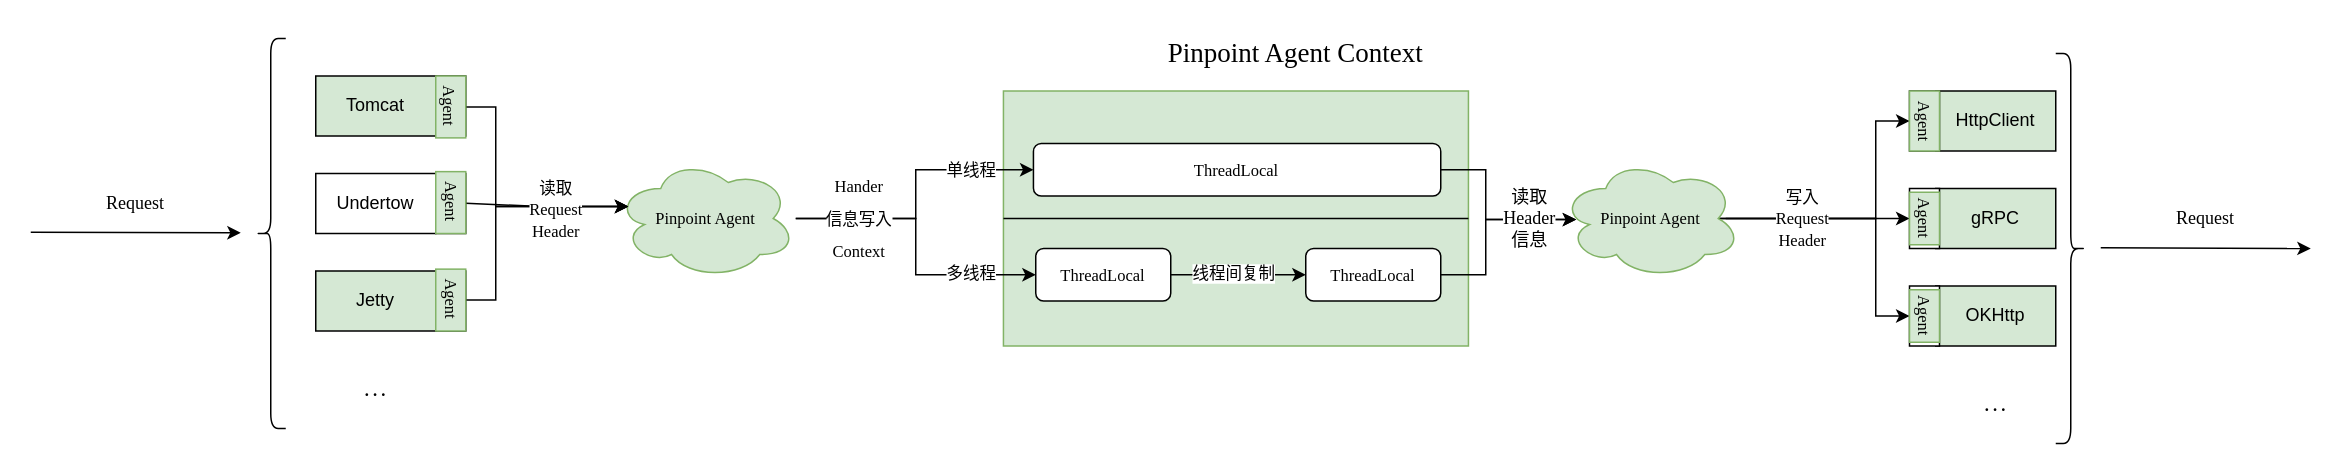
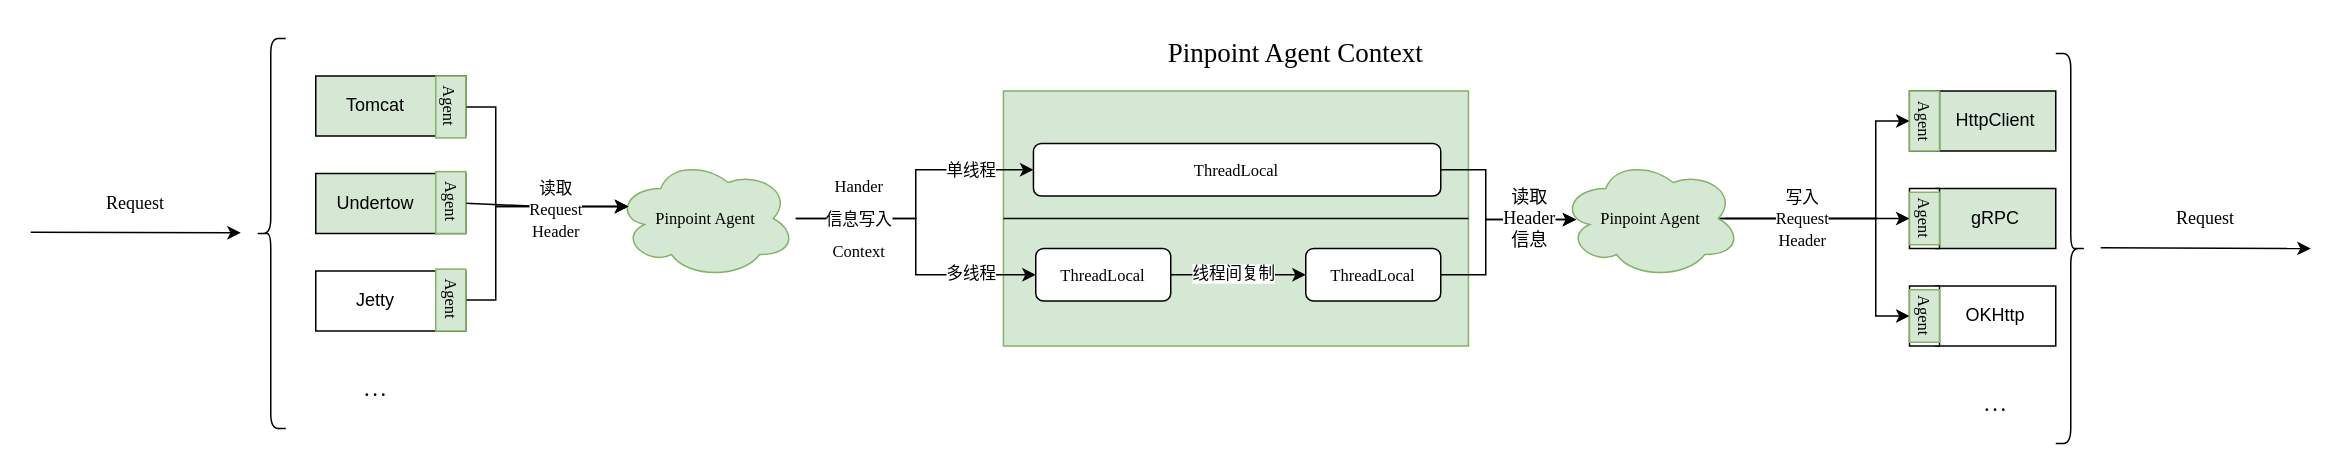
  <mxCell id="0" />
  <mxCell id="1" parent="0" />
  <mxCell id="2" value="" style="rounded=0;whiteSpace=wrap;html=1;fontFamily=Verdana;fontSize=11;fillColor=#d5e8d4;strokeColor=#82b366;" vertex="1" parent="1"><mxGeometry x="668.46" y="60" width="310" height="170" as="geometry" /></mxCell>
  <mxCell id="3" style="edgeStyle=orthogonalEdgeStyle;rounded=0;orthogonalLoop=1;jettySize=auto;html=1;entryX=0.086;entryY=0.509;entryDx=0;entryDy=0;entryPerimeter=0;fontFamily=Verdana;fontSize=11;exitX=1;exitY=0.5;exitDx=0;exitDy=0;" edge="1" parent="1" source="16" target="27"><mxGeometry relative="1" as="geometry"><Array as="points"><mxPoint x="990" y="183" /><mxPoint x="990" y="146" /></Array></mxGeometry></mxCell>
  <mxCell id="4" value="" style="endArrow=classic;html=1;rounded=0;" edge="1" parent="1"><mxGeometry width="50" height="50" relative="1" as="geometry"><mxPoint x="20" y="154.09" as="sourcePoint" /><mxPoint x="160" y="154.54" as="targetPoint" /></mxGeometry></mxCell>
  <mxCell id="5" value="" style="shape=curlyBracket;whiteSpace=wrap;html=1;rounded=1;" vertex="1" parent="1"><mxGeometry x="170" y="25" width="20" height="260" as="geometry" /></mxCell>
  <mxCell id="6" value="Tomcat" style="rounded=0;whiteSpace=wrap;html=1;fillColor=#d5e8d4;" vertex="1" parent="1"><mxGeometry x="210" y="50" width="80" height="40" as="geometry" /></mxCell>
  <mxCell id="7" value="" style="rounded=0;whiteSpace=wrap;html=1;align=center;fontFamily=Verdana;" vertex="1" parent="1"><mxGeometry x="290" y="50" width="20" height="40" as="geometry" /></mxCell>
  <mxCell id="8" style="edgeStyle=orthogonalEdgeStyle;rounded=0;orthogonalLoop=1;jettySize=auto;html=1;entryX=0.07;entryY=0.4;entryDx=0;entryDy=0;entryPerimeter=0;fontFamily=Verdana;fontSize=12;" edge="1" parent="1" source="9" target="22"><mxGeometry relative="1" as="geometry"><Array as="points"><mxPoint x="330" y="70" /><mxPoint x="330" y="137" /></Array></mxGeometry></mxCell>
  <mxCell id="9" value="&lt;font style=&quot;font-size: 11px; line-height: 0.9;&quot;&gt;Agent&lt;/font&gt;" style="text;html=1;strokeColor=#82b366;fillColor=#d5e8d4;align=center;verticalAlign=middle;whiteSpace=wrap;rounded=0;fontFamily=Verdana;fontSize=10;rotation=90;" vertex="1" parent="1"><mxGeometry x="279.38" y="60.63" width="41.25" height="20" as="geometry" /></mxCell>
  <mxCell id="10" style="edgeStyle=orthogonalEdgeStyle;rounded=0;orthogonalLoop=1;jettySize=auto;html=1;entryX=0.086;entryY=0.509;entryDx=0;entryDy=0;entryPerimeter=0;fontFamily=Verdana;fontSize=12;" edge="1" parent="1" source="12" target="27"><mxGeometry relative="1" as="geometry"><Array as="points"><mxPoint x="990" y="113" /><mxPoint x="990" y="146" /></Array></mxGeometry></mxCell>
  <mxCell id="11" value="读取&lt;br&gt;Header&lt;br&gt;信息" style="edgeLabel;html=1;align=center;verticalAlign=middle;resizable=0;points=[];fontSize=12;fontFamily=Verdana;" vertex="1" connectable="0" parent="10"><mxGeometry x="0.485" y="1" relative="1" as="geometry"><mxPoint as="offset" /></mxGeometry></mxCell>
  <mxCell id="12" value="ThreadLocal" style="rounded=1;whiteSpace=wrap;html=1;fontFamily=Verdana;fontSize=11;" vertex="1" parent="1"><mxGeometry x="688.46" y="95" width="271.54" height="35" as="geometry" /></mxCell>
  <mxCell id="13" style="edgeStyle=orthogonalEdgeStyle;rounded=0;orthogonalLoop=1;jettySize=auto;html=1;entryX=0;entryY=0.5;entryDx=0;entryDy=0;fontFamily=Verdana;fontSize=11;" edge="1" parent="1" source="15" target="16"><mxGeometry relative="1" as="geometry" /></mxCell>
  <mxCell id="14" value="线程间复制" style="edgeLabel;html=1;align=center;verticalAlign=middle;resizable=0;points=[];fontSize=11;fontFamily=Verdana;" vertex="1" connectable="0" parent="13"><mxGeometry x="-0.084" y="1" relative="1" as="geometry"><mxPoint as="offset" /></mxGeometry></mxCell>
  <mxCell id="15" value="ThreadLocal" style="rounded=1;whiteSpace=wrap;html=1;fontFamily=Verdana;fontSize=11;" vertex="1" parent="1"><mxGeometry x="690" y="165" width="90" height="35" as="geometry" /></mxCell>
  <mxCell id="16" value="ThreadLocal" style="rounded=1;whiteSpace=wrap;html=1;fontFamily=Verdana;fontSize=11;" vertex="1" parent="1"><mxGeometry x="870" y="165" width="90" height="35" as="geometry" /></mxCell>
  <mxCell id="17" style="edgeStyle=orthogonalEdgeStyle;rounded=0;orthogonalLoop=1;jettySize=auto;html=1;entryX=0;entryY=0.5;entryDx=0;entryDy=0;fontFamily=Verdana;fontSize=18;" edge="1" parent="1" source="22" target="12"><mxGeometry relative="1" as="geometry"><Array as="points"><mxPoint x="610" y="145" /><mxPoint x="610" y="113" /></Array></mxGeometry></mxCell>
  <mxCell id="18" value="单线程" style="edgeLabel;html=1;align=center;verticalAlign=middle;resizable=0;points=[];fontSize=11;fontFamily=Verdana;" vertex="1" connectable="0" parent="17"><mxGeometry x="0.561" relative="1" as="geometry"><mxPoint as="offset" /></mxGeometry></mxCell>
  <mxCell id="19" style="edgeStyle=orthogonalEdgeStyle;rounded=0;orthogonalLoop=1;jettySize=auto;html=1;entryX=0;entryY=0.5;entryDx=0;entryDy=0;fontFamily=Verdana;fontSize=18;" edge="1" parent="1" source="22" target="15"><mxGeometry relative="1" as="geometry"><Array as="points"><mxPoint x="610" y="145" /><mxPoint x="610" y="183" /></Array></mxGeometry></mxCell>
  <mxCell id="20" value="&lt;span style=&quot;font-size: 11px;&quot;&gt;Hander&lt;br style=&quot;font-size: 11px;&quot;&gt;信息写入&lt;br style=&quot;font-size: 11px;&quot;&gt;Context&lt;/span&gt;" style="edgeLabel;html=1;align=center;verticalAlign=middle;resizable=0;points=[];fontSize=18;fontFamily=Verdana;" vertex="1" connectable="0" parent="19"><mxGeometry x="-0.77" y="2" relative="1" as="geometry"><mxPoint x="18" as="offset" /></mxGeometry></mxCell>
  <mxCell id="21" value="多线程" style="edgeLabel;html=1;align=center;verticalAlign=middle;resizable=0;points=[];fontSize=11;fontFamily=Verdana;" vertex="1" connectable="0" parent="19"><mxGeometry x="0.564" y="1" relative="1" as="geometry"><mxPoint as="offset" /></mxGeometry></mxCell>
  <mxCell id="22" value="Pinpoint Agent" style="ellipse;shape=cloud;whiteSpace=wrap;html=1;fontFamily=Verdana;fontSize=11;fillColor=#d5e8d4;strokeColor=#82b366;" vertex="1" parent="1"><mxGeometry x="410" y="105" width="120" height="80" as="geometry" /></mxCell>
  <mxCell id="23" style="edgeStyle=orthogonalEdgeStyle;rounded=0;orthogonalLoop=1;jettySize=auto;html=1;entryX=0.5;entryY=1;entryDx=0;entryDy=0;fontFamily=Verdana;fontSize=12;" edge="1" parent="1" target="43"><mxGeometry relative="1" as="geometry"><mxPoint x="1150" y="145" as="sourcePoint" /><Array as="points"><mxPoint x="1250" y="145" /><mxPoint x="1250" y="80" /></Array></mxGeometry></mxCell>
  <mxCell id="24" style="edgeStyle=orthogonalEdgeStyle;rounded=0;orthogonalLoop=1;jettySize=auto;html=1;entryX=0.5;entryY=1;entryDx=0;entryDy=0;fontFamily=Verdana;fontSize=12;exitX=0.875;exitY=0.5;exitDx=0;exitDy=0;exitPerimeter=0;" edge="1" parent="1" source="27" target="46"><mxGeometry relative="1" as="geometry"><mxPoint x="1200" y="155" as="sourcePoint" /><Array as="points" /></mxGeometry></mxCell>
  <mxCell id="25" style="edgeStyle=orthogonalEdgeStyle;rounded=0;orthogonalLoop=1;jettySize=auto;html=1;entryX=0.5;entryY=1;entryDx=0;entryDy=0;fontFamily=Verdana;fontSize=12;exitX=0.875;exitY=0.5;exitDx=0;exitDy=0;exitPerimeter=0;" edge="1" parent="1" source="27" target="49"><mxGeometry relative="1" as="geometry"><mxPoint x="1200" y="155" as="sourcePoint" /><Array as="points"><mxPoint x="1250" y="145" /><mxPoint x="1250" y="210" /></Array></mxGeometry></mxCell>
  <mxCell id="26" value="&lt;span style=&quot;font-size: 11px;&quot;&gt;写入&lt;/span&gt;&lt;br style=&quot;font-size: 11px; background-color: rgb(248, 249, 250);&quot;&gt;&lt;span style=&quot;font-size: 11px;&quot;&gt;Request&lt;/span&gt;&lt;br style=&quot;font-size: 11px; background-color: rgb(248, 249, 250);&quot;&gt;&lt;span style=&quot;font-size: 11px;&quot;&gt;Header&lt;/span&gt;" style="edgeLabel;html=1;align=center;verticalAlign=middle;resizable=0;points=[];fontSize=12;fontFamily=Verdana;" vertex="1" connectable="0" parent="25"><mxGeometry x="-0.425" y="1" relative="1" as="geometry"><mxPoint as="offset" /></mxGeometry></mxCell>
  <mxCell id="27" value="Pinpoint Agent" style="ellipse;shape=cloud;whiteSpace=wrap;html=1;fontFamily=Verdana;fontSize=11;fillColor=#d5e8d4;strokeColor=#82b366;" vertex="1" parent="1"><mxGeometry x="1040" y="105" width="120" height="80" as="geometry" /></mxCell>
  <mxCell id="28" value="" style="endArrow=none;html=1;rounded=0;fontFamily=Verdana;fontSize=11;exitX=0;exitY=0.5;exitDx=0;exitDy=0;entryX=1;entryY=0.5;entryDx=0;entryDy=0;" edge="1" parent="1" source="2" target="2"><mxGeometry width="50" height="50" relative="1" as="geometry"><mxPoint x="898.46" y="-5" as="sourcePoint" /><mxPoint x="1178.46" y="-15" as="targetPoint" /></mxGeometry></mxCell>
  <mxCell id="29" value="&lt;font style=&quot;font-size: 18px;&quot;&gt;Pinpoint Agent Context&lt;/font&gt;" style="text;html=1;strokeColor=none;fillColor=none;align=center;verticalAlign=middle;whiteSpace=wrap;rounded=0;fontFamily=Verdana;fontSize=11;" vertex="1" parent="1"><mxGeometry x="742.21" y="20" width="242.5" height="30" as="geometry" /></mxCell>
- <mxCell id="30" value="Undertow" style="rounded=0;whiteSpace=wrap;html=1;" vertex="1" parent="1"><mxGeometry x="210" y="115" width="80" height="40" as="geometry" /></mxCell>
+ <mxCell id="30" value="Undertow" style="rounded=0;whiteSpace=wrap;html=1;fillColor=#d5e8d4;" vertex="1" parent="1"><mxGeometry x="210" y="115" width="80" height="40" as="geometry" /></mxCell>
  <mxCell id="31" value="" style="rounded=0;whiteSpace=wrap;html=1;align=center;fontFamily=Verdana;" vertex="1" parent="1"><mxGeometry x="290" y="115" width="20" height="40" as="geometry" /></mxCell>
  <mxCell id="32" style="edgeStyle=orthogonalEdgeStyle;rounded=0;orthogonalLoop=1;jettySize=auto;html=1;entryX=0.07;entryY=0.4;entryDx=0;entryDy=0;entryPerimeter=0;fontFamily=Verdana;fontSize=12;" edge="1" parent="1" source="33" target="22"><mxGeometry relative="1" as="geometry"><Array as="points"><mxPoint x="360" y="137" /></Array></mxGeometry></mxCell>
  <mxCell id="33" value="&lt;font style=&quot;font-size: 11px; line-height: 0.9;&quot;&gt;Agent&lt;/font&gt;" style="text;html=1;strokeColor=#82b366;fillColor=#d5e8d4;align=center;verticalAlign=middle;whiteSpace=wrap;rounded=0;fontFamily=Verdana;fontSize=10;rotation=90;" vertex="1" parent="1"><mxGeometry x="279.38" y="124.38" width="41.25" height="20" as="geometry" /></mxCell>
- <mxCell id="34" value="Jetty" style="rounded=0;whiteSpace=wrap;html=1;fillColor=#d5e8d4;" vertex="1" parent="1"><mxGeometry x="210" y="180" width="80" height="40" as="geometry" /></mxCell>
+ <mxCell id="34" value="Jetty" style="rounded=0;whiteSpace=wrap;html=1;" vertex="1" parent="1"><mxGeometry x="210" y="180" width="80" height="40" as="geometry" /></mxCell>
  <mxCell id="35" value="" style="rounded=0;whiteSpace=wrap;html=1;align=center;fontFamily=Verdana;" vertex="1" parent="1"><mxGeometry x="290" y="180" width="20" height="40" as="geometry" /></mxCell>
  <mxCell id="36" style="edgeStyle=orthogonalEdgeStyle;rounded=0;orthogonalLoop=1;jettySize=auto;html=1;entryX=0.07;entryY=0.4;entryDx=0;entryDy=0;entryPerimeter=0;fontFamily=Verdana;fontSize=12;" edge="1" parent="1" source="38" target="22"><mxGeometry relative="1" as="geometry"><Array as="points"><mxPoint x="330" y="200" /><mxPoint x="330" y="137" /></Array></mxGeometry></mxCell>
  <mxCell id="37" value="&lt;span style=&quot;font-size: 11px;&quot;&gt;读取&lt;/span&gt;&lt;br style=&quot;font-size: 11px; background-color: rgb(248, 249, 250);&quot;&gt;&lt;span style=&quot;font-size: 11px;&quot;&gt;Request&lt;/span&gt;&lt;br style=&quot;font-size: 11px; background-color: rgb(248, 249, 250);&quot;&gt;&lt;span style=&quot;font-size: 11px;&quot;&gt;Header&lt;/span&gt;" style="edgeLabel;html=1;align=center;verticalAlign=middle;resizable=0;points=[];fontSize=12;fontFamily=Verdana;" vertex="1" connectable="0" parent="36"><mxGeometry x="0.429" y="-1" relative="1" as="geometry"><mxPoint as="offset" /></mxGeometry></mxCell>
  <mxCell id="38" value="&lt;font style=&quot;font-size: 11px; line-height: 0.9;&quot;&gt;Agent&lt;/font&gt;" style="text;html=1;strokeColor=#82b366;fillColor=#d5e8d4;align=center;verticalAlign=middle;whiteSpace=wrap;rounded=0;fontFamily=Verdana;fontSize=10;rotation=90;" vertex="1" parent="1"><mxGeometry x="279.38" y="189.38" width="41.25" height="20" as="geometry" /></mxCell>
  <mxCell id="39" value="&lt;b&gt;. . .&lt;/b&gt;" style="text;html=1;strokeColor=none;fillColor=none;align=center;verticalAlign=middle;whiteSpace=wrap;rounded=0;fontFamily=Verdana;fontSize=11;" vertex="1" parent="1"><mxGeometry x="220" y="245" width="60" height="30" as="geometry" /></mxCell>
  <mxCell id="40" value="" style="shape=curlyBracket;whiteSpace=wrap;html=1;rounded=1;rotation=-180;" vertex="1" parent="1"><mxGeometry x="1370" y="35" width="20" height="260" as="geometry" /></mxCell>
  <mxCell id="41" value="HttpClient" style="rounded=0;whiteSpace=wrap;html=1;fillColor=#d5e8d4;" vertex="1" parent="1"><mxGeometry x="1290" y="60" width="80" height="40" as="geometry" /></mxCell>
  <mxCell id="42" value="" style="rounded=0;whiteSpace=wrap;html=1;align=center;fontFamily=Verdana;" vertex="1" parent="1"><mxGeometry x="1272.5" y="60" width="20" height="40" as="geometry" /></mxCell>
  <mxCell id="43" value="&lt;font style=&quot;font-size: 11px; line-height: 0.9;&quot;&gt;Agent&lt;/font&gt;" style="text;html=1;strokeColor=#82b366;fillColor=#d5e8d4;align=center;verticalAlign=middle;whiteSpace=wrap;rounded=0;fontFamily=Verdana;fontSize=10;rotation=90;" vertex="1" parent="1"><mxGeometry x="1262.5" y="70" width="40" height="20" as="geometry" /></mxCell>
  <mxCell id="44" value="gRPC" style="rounded=0;whiteSpace=wrap;html=1;fillColor=#d5e8d4;" vertex="1" parent="1"><mxGeometry x="1290" y="125" width="80" height="40" as="geometry" /></mxCell>
  <mxCell id="45" value="" style="rounded=0;whiteSpace=wrap;html=1;align=center;fontFamily=Verdana;" vertex="1" parent="1"><mxGeometry x="1272.5" y="125" width="20" height="40" as="geometry" /></mxCell>
  <mxCell id="46" value="&lt;font style=&quot;font-size: 11px; line-height: 0.9;&quot;&gt;Agent&lt;/font&gt;" style="text;html=1;strokeColor=#82b366;fillColor=#d5e8d4;align=center;verticalAlign=middle;whiteSpace=wrap;rounded=0;fontFamily=Verdana;fontSize=10;rotation=90;" vertex="1" parent="1"><mxGeometry x="1265" y="135" width="35" height="20" as="geometry" /></mxCell>
- <mxCell id="47" value="OKHttp" style="rounded=0;whiteSpace=wrap;html=1;fillColor=#d5e8d4;" vertex="1" parent="1"><mxGeometry x="1290" y="190" width="80" height="40" as="geometry" /></mxCell>
+ <mxCell id="47" value="OKHttp" style="rounded=0;whiteSpace=wrap;html=1;" vertex="1" parent="1"><mxGeometry x="1290" y="190" width="80" height="40" as="geometry" /></mxCell>
  <mxCell id="48" value="" style="rounded=0;whiteSpace=wrap;html=1;align=center;fontFamily=Verdana;" vertex="1" parent="1"><mxGeometry x="1272.5" y="190" width="20" height="40" as="geometry" /></mxCell>
  <mxCell id="49" value="&lt;font style=&quot;font-size: 11px; line-height: 0.9;&quot;&gt;Agent&lt;/font&gt;" style="text;html=1;strokeColor=#82b366;fillColor=#d5e8d4;align=center;verticalAlign=middle;whiteSpace=wrap;rounded=0;fontFamily=Verdana;fontSize=10;rotation=90;" vertex="1" parent="1"><mxGeometry x="1265" y="200" width="35" height="20" as="geometry" /></mxCell>
  <mxCell id="50" value="&lt;b&gt;. . .&lt;/b&gt;" style="text;html=1;strokeColor=none;fillColor=none;align=center;verticalAlign=middle;whiteSpace=wrap;rounded=0;fontFamily=Verdana;fontSize=11;" vertex="1" parent="1"><mxGeometry x="1300" y="255" width="60" height="30" as="geometry" /></mxCell>
  <mxCell id="51" value="Request" style="text;html=1;strokeColor=none;fillColor=none;align=center;verticalAlign=middle;whiteSpace=wrap;rounded=0;fontFamily=Verdana;fontSize=12;" vertex="1" parent="1"><mxGeometry x="60" y="119.54" width="60" height="30" as="geometry" /></mxCell>
  <mxCell id="52" value="" style="endArrow=classic;html=1;rounded=0;" edge="1" parent="1"><mxGeometry width="50" height="50" relative="1" as="geometry"><mxPoint x="1400" y="164.55" as="sourcePoint" /><mxPoint x="1540" y="165" as="targetPoint" /></mxGeometry></mxCell>
  <mxCell id="53" value="Request" style="text;html=1;strokeColor=none;fillColor=none;align=center;verticalAlign=middle;whiteSpace=wrap;rounded=0;fontFamily=Verdana;fontSize=12;" vertex="1" parent="1"><mxGeometry x="1440" y="130" width="60" height="30" as="geometry" /></mxCell>
